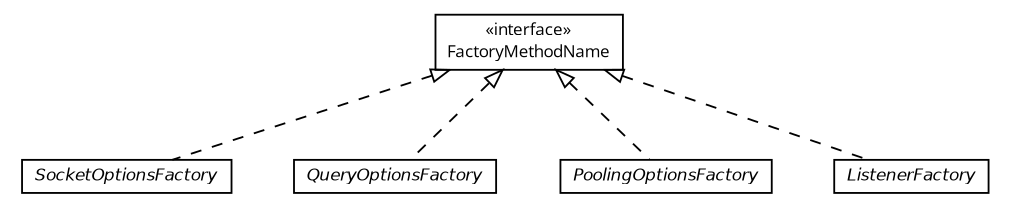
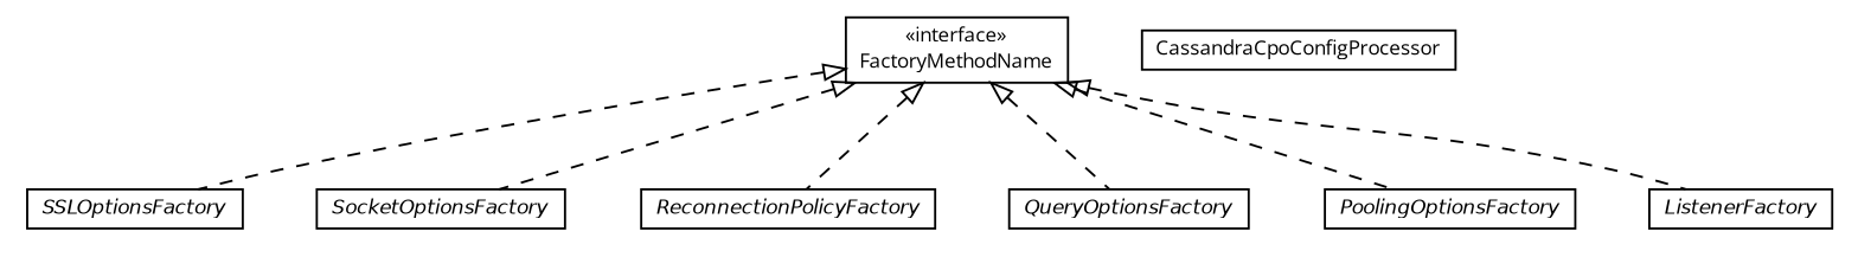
  digraph {
    fontname="Open Sans"
    node [fontcolor=black fontname="Open Sans" fontsize=9.0 shape=plaintext]
    edge [arrowtail=empty dir=back fontname="Open Sans" fontsize=10 headport=p labelfontname=Helvetica labelfontsize=10 style=dashed tailport=p]
+   n1 [label=<<table border="0" cellborder="1" cellspacing="0" cellpadding="2" port="p" href="./SSLOptionsFactory.html"> 		<tr><td><table border="0" cellspacing="0" cellpadding="1"> 			<tr><td><font face="Helvetica-Oblique"> SSLOptionsFactory </font></td></tr> 		</table></td></tr> 		</table>>]
    n2 [label=<<table border="0" cellborder="1" cellspacing="0" cellpadding="2" port="p" href="./SocketOptionsFactory.html"> 		<tr><td><table border="0" cellspacing="0" cellpadding="1"> 			<tr><td><font face="Helvetica-Oblique"> SocketOptionsFactory </font></td></tr> 		</table></td></tr> 		</table>>]
+   n3 [label=<<table border="0" cellborder="1" cellspacing="0" cellpadding="2" port="p" href="./ReconnectionPolicyFactory.html"> 		<tr><td><table border="0" cellspacing="0" cellpadding="1"> 			<tr><td><font face="Helvetica-Oblique"> ReconnectionPolicyFactory </font></td></tr> 		</table></td></tr> 		</table>>]
    n4 [label=<<table border="0" cellborder="1" cellspacing="0" cellpadding="2" port="p" href="./QueryOptionsFactory.html"> 		<tr><td><table border="0" cellspacing="0" cellpadding="1"> 			<tr><td><font face="Helvetica-Oblique"> QueryOptionsFactory </font></td></tr> 		</table></td></tr> 		</table>>]
    n5 [label=<<table border="0" cellborder="1" cellspacing="0" cellpadding="2" port="p" href="./PoolingOptionsFactory.html"> 		<tr><td><table border="0" cellspacing="0" cellpadding="1"> 			<tr><td><font face="Helvetica-Oblique"> PoolingOptionsFactory </font></td></tr> 		</table></td></tr> 		</table>>]
    n6 [label=<<table border="0" cellborder="1" cellspacing="0" cellpadding="2" port="p" href="./ListenerFactory.html"> 		<tr><td><table border="0" cellspacing="0" cellpadding="1"> 			<tr><td><font face="Helvetica-Oblique"> ListenerFactory </font></td></tr> 		</table></td></tr> 		</table>>]
    n7 [label=<<table border="0" cellborder="1" cellspacing="0" cellpadding="2" port="p" href="./FactoryMethodName.html"> 		<tr><td><table border="0" cellspacing="0" cellpadding="1"> 			<tr><td> &laquo;interface&raquo; </td></tr> 			<tr><td> FactoryMethodName </td></tr> 		</table></td></tr> 		</table>>]
+   n8 [label=<<table border="0" cellborder="1" cellspacing="0" cellpadding="2" port="p" href="./CassandraCpoConfigProcessor.html"> 		<tr><td><table border="0" cellspacing="0" cellpadding="1"> 			<tr><td> CassandraCpoConfigProcessor </td></tr> 		</table></td></tr> 		</table>>]
+   n7 -> n1
    n7 -> n2
+   n7 -> n3
    n7 -> n4
    n7 -> n5
    n7 -> n6
  }
